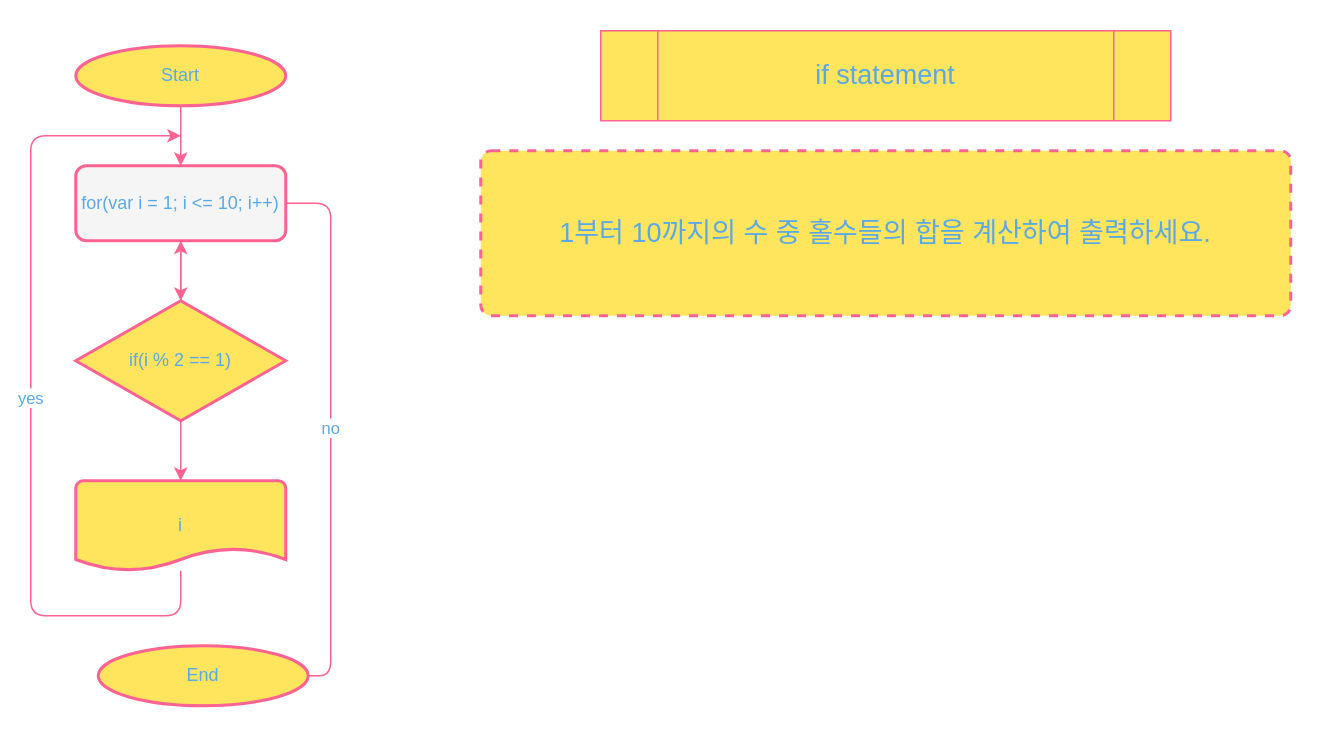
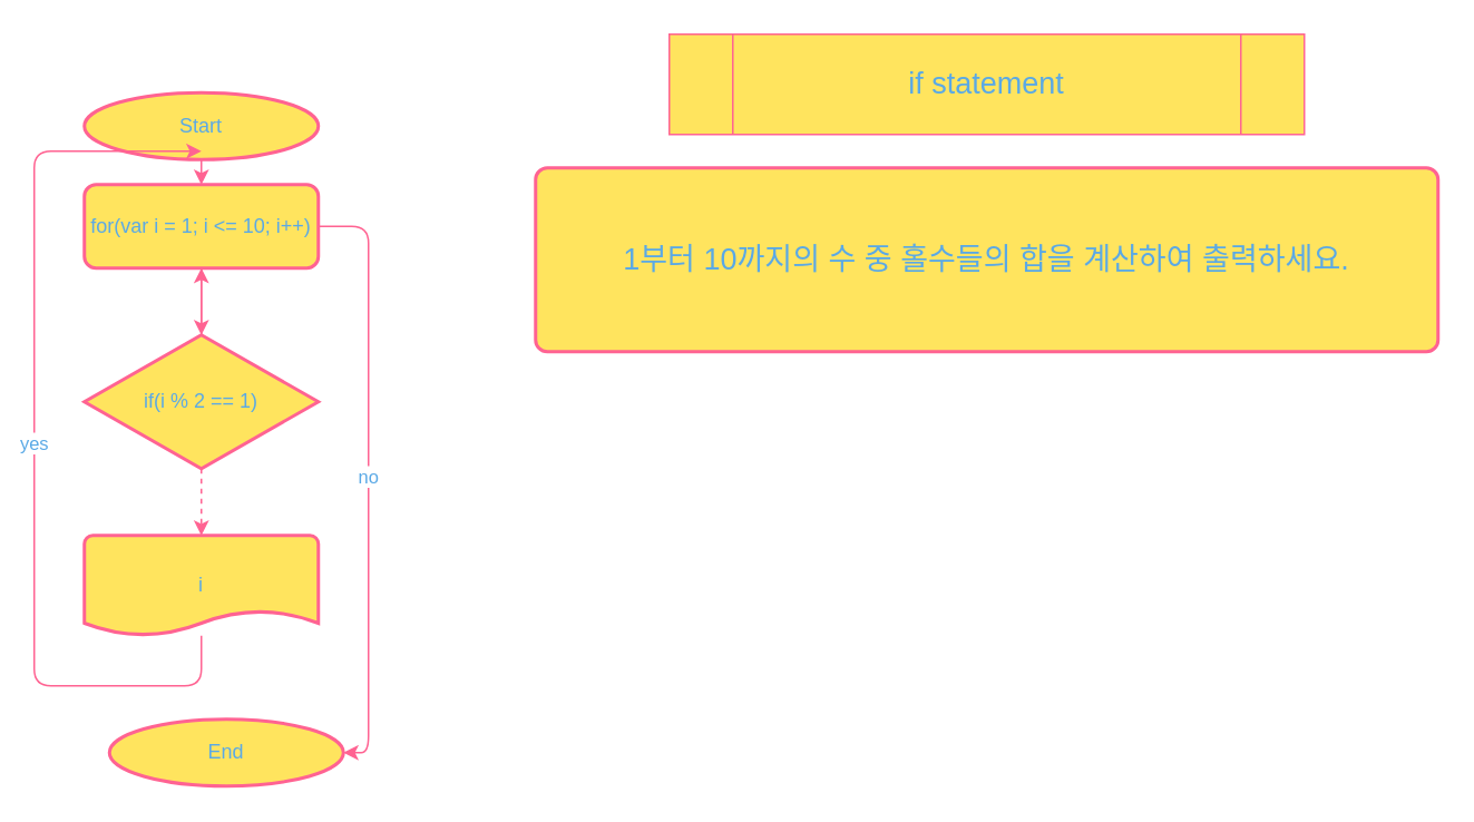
  <mxCell id="0" />
  <mxCell id="1" parent="0" />
  <mxCell id="2" value="if statement" style="shape=process;whiteSpace=wrap;html=1;backgroundOutline=1;fillColor=#FFE45E;strokeColor=#FF6392;fontSize=18;fontColor=#5AA9E6;" vertex="1" parent="1"><mxGeometry x="400" y="20" width="380" height="60" as="geometry" /></mxCell>
- <mxCell id="3" value="1부터 10까지의 수 중 홀수들의 합을 계산하여 출력하세요." style="rounded=1;whiteSpace=wrap;html=1;absoluteArcSize=1;arcSize=14;strokeWidth=2;fontSize=18;fillColor=#FFE45E;strokeColor=#FF6392;fontColor=#5AA9E6;dashed=1;" vertex="1" parent="1"><mxGeometry x="320" y="100" width="540" height="110" as="geometry" /></mxCell>
+ <mxCell id="3" value="1부터 10까지의 수 중 홀수들의 합을 계산하여 출력하세요." style="rounded=1;whiteSpace=wrap;html=1;absoluteArcSize=1;arcSize=14;strokeWidth=2;fontSize=18;fillColor=#FFE45E;strokeColor=#FF6392;fontColor=#5AA9E6;" vertex="1" parent="1"><mxGeometry x="320" y="100" width="540" height="110" as="geometry" /></mxCell>
  <mxCell id="4" style="edgeStyle=orthogonalEdgeStyle;curved=0;rounded=1;sketch=0;orthogonalLoop=1;jettySize=auto;html=1;exitX=0.5;exitY=1;exitDx=0;exitDy=0;exitPerimeter=0;fontColor=#5AA9E6;strokeColor=#FF6392;fillColor=#FFE45E;" edge="1" parent="1" source="5"><mxGeometry relative="1" as="geometry"><mxPoint x="120" y="110" as="targetPoint" /></mxGeometry></mxCell>
- <mxCell id="5" value="Start" style="strokeWidth=2;html=1;shape=mxgraph.flowchart.start_1;whiteSpace=wrap;fillColor=#FFE45E;strokeColor=#FF6392;fontColor=#5AA9E6;" vertex="1" parent="1"><mxGeometry x="50" y="30" width="140" height="40" as="geometry" /></mxCell>
+ <mxCell id="5" value="Start" style="strokeWidth=2;html=1;shape=mxgraph.flowchart.start_1;whiteSpace=wrap;fillColor=#FFE45E;strokeColor=#FF6392;fontColor=#5AA9E6;" vertex="1" parent="1"><mxGeometry x="50" y="55" width="140" height="40" as="geometry" /></mxCell>
  <mxCell id="6" value="End" style="strokeWidth=2;html=1;shape=mxgraph.flowchart.start_1;whiteSpace=wrap;fillColor=#FFE45E;strokeColor=#FF6392;fontColor=#5AA9E6;" vertex="1" parent="1"><mxGeometry x="65" y="430" width="140" height="40" as="geometry" /></mxCell>
  <mxCell id="7" style="edgeStyle=orthogonalEdgeStyle;curved=0;rounded=1;sketch=0;orthogonalLoop=1;jettySize=auto;html=1;exitX=0.5;exitY=1;exitDx=0;exitDy=0;entryX=0.5;entryY=0;entryDx=0;entryDy=0;entryPerimeter=0;fontColor=#5AA9E6;strokeColor=#FF6392;fillColor=#FFE45E;" edge="1" parent="1" source="9" target="14"><mxGeometry relative="1" as="geometry" /></mxCell>
- <mxCell id="8" value="no" style="edgeStyle=orthogonalEdgeStyle;curved=0;rounded=1;sketch=0;orthogonalLoop=1;jettySize=auto;html=1;fontColor=#5AA9E6;strokeColor=#FF6392;fillColor=#FFE45E;endArrow=none;" edge="1" parent="1" source="9" target="6"><mxGeometry relative="1" as="geometry"><Array as="points"><mxPoint x="220" y="135" /><mxPoint x="220" y="450" /></Array></mxGeometry></mxCell>
- <mxCell id="9" value="for(var i = 1; i &amp;lt;= 10; i++)" style="rounded=1;whiteSpace=wrap;html=1;absoluteArcSize=1;arcSize=14;strokeWidth=2;fillColor=#f5f5f5;strokeColor=#FF6392;fontColor=#5AA9E6;" vertex="1" parent="1"><mxGeometry x="50" y="110" width="140" height="50" as="geometry" /></mxCell>
+ <mxCell id="8" value="no" style="edgeStyle=orthogonalEdgeStyle;curved=0;rounded=1;sketch=0;orthogonalLoop=1;jettySize=auto;html=1;fontColor=#5AA9E6;strokeColor=#FF6392;fillColor=#FFE45E;" edge="1" parent="1" source="9" target="6"><mxGeometry relative="1" as="geometry"><Array as="points"><mxPoint x="220" y="135" /><mxPoint x="220" y="450" /></Array></mxGeometry></mxCell>
+ <mxCell id="9" value="for(var i = 1; i &amp;lt;= 10; i++)" style="rounded=1;whiteSpace=wrap;html=1;absoluteArcSize=1;arcSize=14;strokeWidth=2;fillColor=#FFE45E;strokeColor=#FF6392;fontColor=#5AA9E6;" vertex="1" parent="1"><mxGeometry x="50" y="110" width="140" height="50" as="geometry" /></mxCell>
  <mxCell id="10" value="yes" style="edgeStyle=orthogonalEdgeStyle;curved=0;rounded=1;sketch=0;orthogonalLoop=1;jettySize=auto;html=1;fontColor=#5AA9E6;strokeColor=#FF6392;fillColor=#FFE45E;" edge="1" parent="1" source="11"><mxGeometry relative="1" as="geometry"><mxPoint x="120" y="90" as="targetPoint" /><Array as="points"><mxPoint x="120" y="410" /><mxPoint x="20" y="410" /><mxPoint x="20" y="90" /></Array></mxGeometry></mxCell>
  <mxCell id="11" value="i" style="strokeWidth=2;html=1;shape=mxgraph.flowchart.document2;whiteSpace=wrap;size=0.25;fillColor=#FFE45E;strokeColor=#FF6392;fontColor=#5AA9E6;" vertex="1" parent="1"><mxGeometry x="50" y="320" width="140" height="60" as="geometry" /></mxCell>
- <mxCell id="12" style="edgeStyle=orthogonalEdgeStyle;curved=0;rounded=1;sketch=0;orthogonalLoop=1;jettySize=auto;html=1;entryX=0.5;entryY=0;entryDx=0;entryDy=0;entryPerimeter=0;fontColor=#5AA9E6;strokeColor=#FF6392;fillColor=#FFE45E;" edge="1" parent="1" source="14" target="11"><mxGeometry relative="1" as="geometry" /></mxCell>
+ <mxCell id="12" style="edgeStyle=orthogonalEdgeStyle;curved=0;rounded=1;sketch=0;orthogonalLoop=1;jettySize=auto;html=1;entryX=0.5;entryY=0;entryDx=0;entryDy=0;entryPerimeter=0;fontColor=#5AA9E6;strokeColor=#FF6392;fillColor=#FFE45E;dashed=1;" edge="1" parent="1" source="14" target="11"><mxGeometry relative="1" as="geometry" /></mxCell>
  <mxCell id="13" value="" style="edgeStyle=orthogonalEdgeStyle;curved=0;rounded=1;sketch=0;orthogonalLoop=1;jettySize=auto;html=1;fontColor=#5AA9E6;strokeColor=#FF6392;fillColor=#FFE45E;" edge="1" parent="1" source="14" target="9"><mxGeometry relative="1" as="geometry" /></mxCell>
  <mxCell id="14" value="if(i % 2 == 1)" style="strokeWidth=2;html=1;shape=mxgraph.flowchart.decision;whiteSpace=wrap;fillColor=#FFE45E;strokeColor=#FF6392;fontColor=#5AA9E6;" vertex="1" parent="1"><mxGeometry x="50" y="200" width="140" height="80" as="geometry" /></mxCell>
